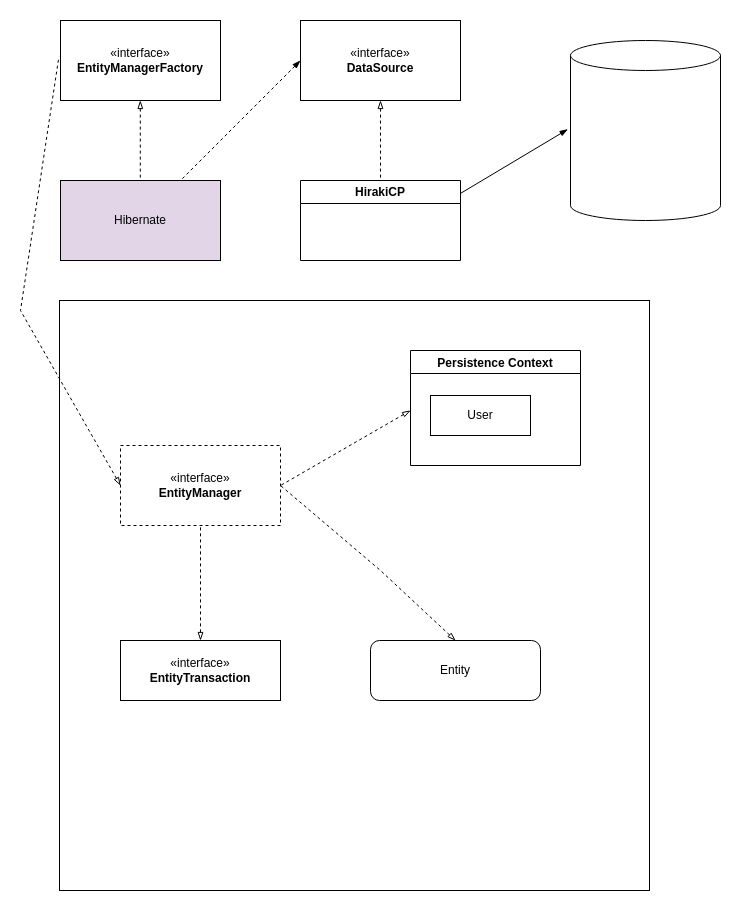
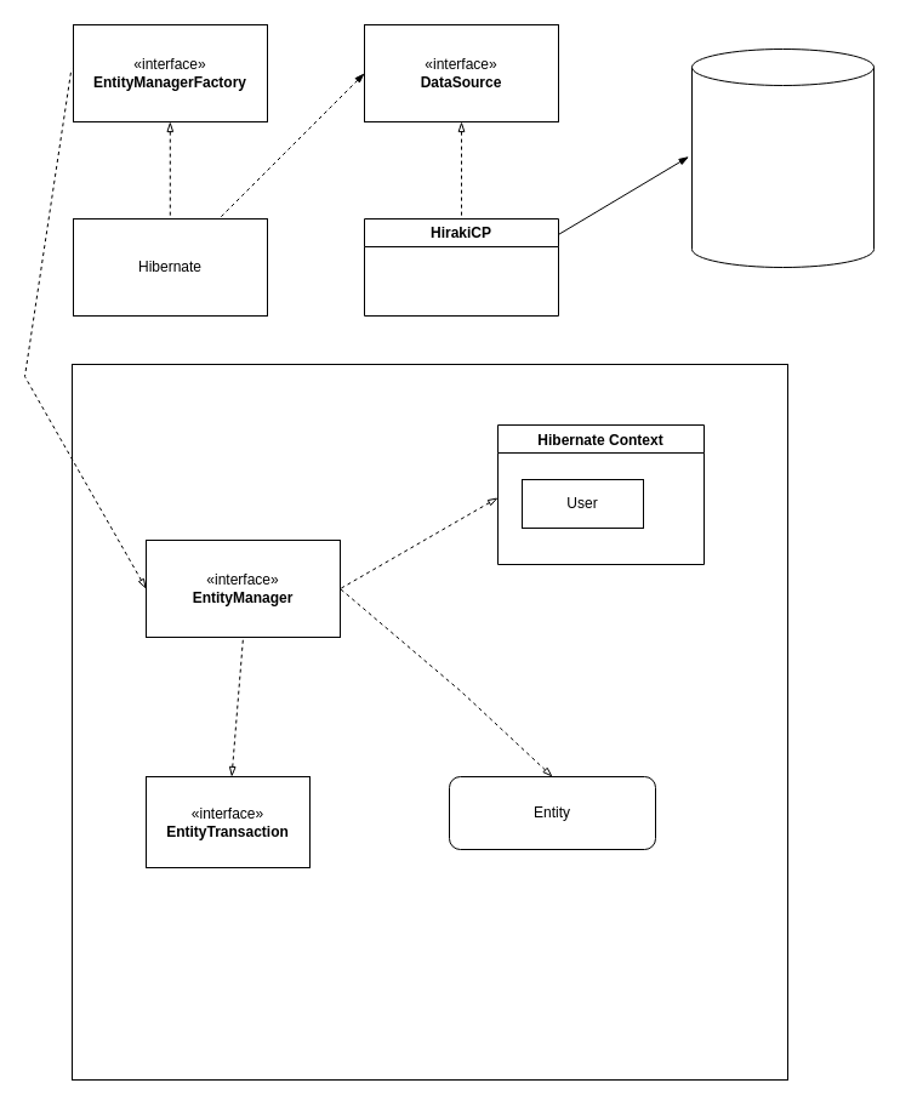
  <mxCell id="0" />
  <mxCell id="1" parent="0" />
  <mxCell id="2" value="" style="shape=cylinder3;whiteSpace=wrap;html=1;boundedLbl=1;backgroundOutline=1;size=15;" parent="1" vertex="1"><mxGeometry x="570" y="40" width="150" height="180" as="geometry" /></mxCell>
  <mxCell id="3" value="HirakiCP" style="swimlane;whiteSpace=wrap;html=1;" parent="1" vertex="1"><mxGeometry x="300" y="180" width="160" height="80" as="geometry" /></mxCell>
  <mxCell id="4" value="«interface»&lt;br&gt;&lt;b&gt;DataSource&lt;/b&gt;" style="html=1;whiteSpace=wrap;" parent="1" vertex="1"><mxGeometry x="300" y="20" width="160" height="80" as="geometry" /></mxCell>
  <mxCell id="5" value="«interface»&lt;br&gt;&lt;b&gt;EntityManagerFactory&lt;/b&gt;" style="html=1;whiteSpace=wrap;" parent="1" vertex="1"><mxGeometry x="60" y="20" width="160" height="80" as="geometry" /></mxCell>
- <mxCell id="6" value="Hibernate" style="html=1;whiteSpace=wrap;fillColor=#e1d5e7;" parent="1" vertex="1"><mxGeometry x="60" y="180" width="160" height="80" as="geometry" /></mxCell>
+ <mxCell id="6" value="Hibernate" style="html=1;whiteSpace=wrap;" parent="1" vertex="1"><mxGeometry x="60" y="180" width="160" height="80" as="geometry" /></mxCell>
  <mxCell id="7" value="" style="whiteSpace=wrap;html=1;aspect=fixed;" parent="1" vertex="1"><mxGeometry x="59" y="300" width="590" height="590" as="geometry" /></mxCell>
- <mxCell id="8" value="«interface»&lt;br&gt;&lt;b&gt;EntityManager&lt;/b&gt;" style="html=1;whiteSpace=wrap;dashed=1;" parent="1" vertex="1"><mxGeometry x="120" y="445" width="160" height="80" as="geometry" /></mxCell>
- <mxCell id="9" value="«interface»&lt;br&gt;&lt;b&gt;EntityTransaction&lt;/b&gt;" style="html=1;whiteSpace=wrap;" parent="1" vertex="1"><mxGeometry x="120" y="640" width="160" height="60" as="geometry" /></mxCell>
+ <mxCell id="8" value="«interface»&lt;br&gt;&lt;b&gt;EntityManager&lt;/b&gt;" style="html=1;whiteSpace=wrap;" parent="1" vertex="1"><mxGeometry x="120" y="445" width="160" height="80" as="geometry" /></mxCell>
+ <mxCell id="9" value="«interface»&lt;br&gt;&lt;b&gt;EntityTransaction&lt;/b&gt;" style="html=1;whiteSpace=wrap;" parent="1" vertex="1"><mxGeometry x="120" y="640" width="135" height="75" as="geometry" /></mxCell>
  <mxCell id="10" value="Entity" style="html=1;whiteSpace=wrap;rounded=1;" parent="1" vertex="1"><mxGeometry x="370" y="640" width="170" height="60" as="geometry" /></mxCell>
- <mxCell id="11" value="Persistence Context" style="swimlane;" parent="1" vertex="1"><mxGeometry x="410" y="350" width="170" height="115" as="geometry" /></mxCell>
+ <mxCell id="11" value="Hibernate Context" style="swimlane;" parent="1" vertex="1"><mxGeometry x="410" y="350" width="170" height="115" as="geometry" /></mxCell>
  <mxCell id="12" value="User" style="whiteSpace=wrap;html=1;align=center;" parent="11" vertex="1"><mxGeometry x="20" y="45" width="100" height="40" as="geometry" /></mxCell>
  <mxCell id="13" value="" style="endArrow=none;html=1;rounded=0;entryX=1.003;entryY=0.158;entryDx=0;entryDy=0;entryPerimeter=0;startArrow=blockThin;startFill=1;exitX=-0.017;exitY=0.493;exitDx=0;exitDy=0;exitPerimeter=0;" parent="1" source="2" target="3" edge="1"><mxGeometry relative="1" as="geometry"><mxPoint x="530" y="100" as="sourcePoint" /><mxPoint x="690" y="260" as="targetPoint" /></mxGeometry></mxCell>
  <mxCell id="14" value="" style="endArrow=none;html=1;rounded=0;entryX=1.003;entryY=0.158;entryDx=0;entryDy=0;entryPerimeter=0;startArrow=blockThin;startFill=0;exitX=0.5;exitY=1;exitDx=0;exitDy=0;dashed=1;" parent="1" source="4" edge="1"><mxGeometry relative="1" as="geometry"><mxPoint x="488" y="110" as="sourcePoint" /><mxPoint x="380" y="179" as="targetPoint" /></mxGeometry></mxCell>
  <mxCell id="15" value="" style="endArrow=none;html=1;rounded=0;entryX=1.003;entryY=0.158;entryDx=0;entryDy=0;entryPerimeter=0;startArrow=blockThin;startFill=0;exitX=0.5;exitY=1;exitDx=0;exitDy=0;dashed=1;" parent="1" edge="1"><mxGeometry relative="1" as="geometry"><mxPoint x="139.8" y="100" as="sourcePoint" /><mxPoint x="139.8" y="179" as="targetPoint" /></mxGeometry></mxCell>
  <mxCell id="16" value="" style="endArrow=none;html=1;rounded=0;startArrow=blockThin;startFill=1;exitX=0;exitY=0.5;exitDx=0;exitDy=0;dashed=1;" parent="1" source="4" target="6" edge="1"><mxGeometry relative="1" as="geometry"><mxPoint x="240" y="0" as="sourcePoint" /><mxPoint x="240" y="79" as="targetPoint" /></mxGeometry></mxCell>
  <mxCell id="17" value="" style="endArrow=none;html=1;rounded=0;entryX=-0.01;entryY=0.453;entryDx=0;entryDy=0;startArrow=blockThin;startFill=0;dashed=1;entryPerimeter=0;exitX=0;exitY=0.5;exitDx=0;exitDy=0;" parent="1" source="8" target="5" edge="1"><mxGeometry relative="1" as="geometry"><mxPoint x="10" y="530" as="sourcePoint" /><mxPoint x="-10" y="70" as="targetPoint" /><Array as="points"><mxPoint x="20" y="310" /></Array></mxGeometry></mxCell>
  <mxCell id="18" value="" style="endArrow=none;html=1;rounded=0;entryX=1;entryY=0.5;entryDx=0;entryDy=0;startArrow=blockThin;startFill=0;dashed=1;exitX=0.5;exitY=0;exitDx=0;exitDy=0;" parent="1" source="10" target="8" edge="1"><mxGeometry relative="1" as="geometry"><mxPoint x="354.8" y="500" as="sourcePoint" /><mxPoint x="354.8" y="579" as="targetPoint" /><Array as="points"><mxPoint x="380" y="570" /></Array></mxGeometry></mxCell>
  <mxCell id="19" value="" style="endArrow=none;html=1;rounded=0;entryX=0.5;entryY=1;entryDx=0;entryDy=0;startArrow=blockThin;startFill=0;dashed=1;" parent="1" source="9" target="8" edge="1"><mxGeometry relative="1" as="geometry"><mxPoint x="249.8" y="455" as="sourcePoint" /><mxPoint x="249.8" y="534" as="targetPoint" /></mxGeometry></mxCell>
  <mxCell id="20" value="" style="endArrow=none;html=1;rounded=0;entryX=1;entryY=0.5;entryDx=0;entryDy=0;startArrow=blockThin;startFill=0;dashed=1;" parent="1" target="8" edge="1"><mxGeometry relative="1" as="geometry"><mxPoint x="410" y="410" as="sourcePoint" /><mxPoint x="310" y="445" as="targetPoint" /><Array as="points" /></mxGeometry></mxCell>
